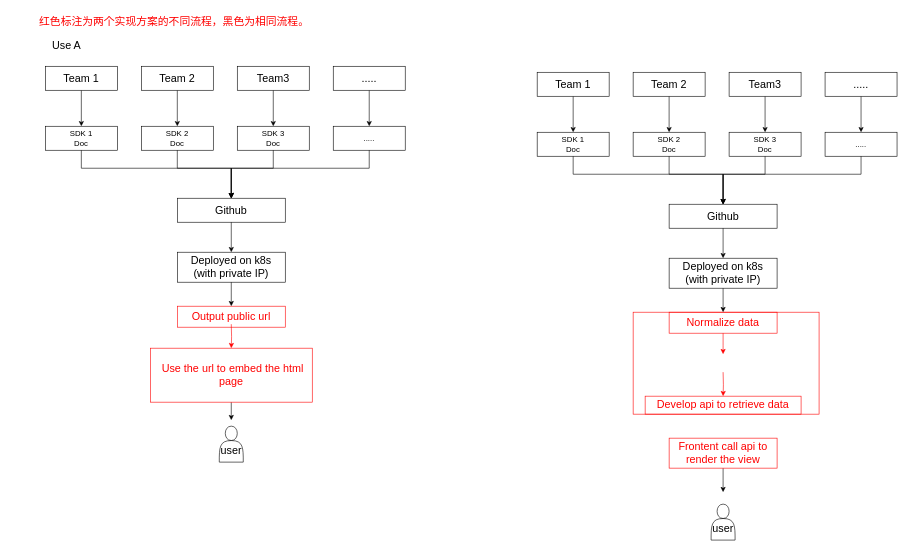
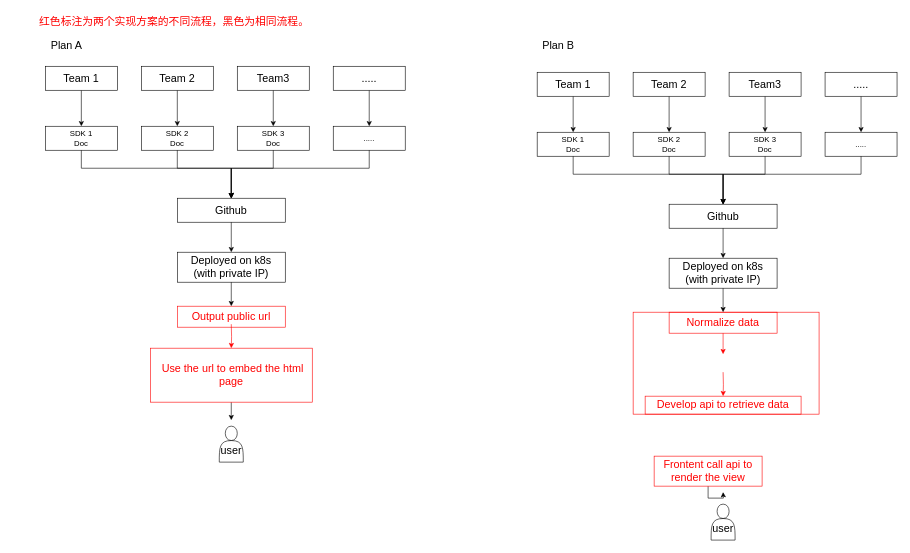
  <mxCell id="0" />
  <mxCell id="1" parent="0" />
  <mxCell id="2" value="红色标注为两个实现方案的不同流程，黑色为相同流程。" style="text;html=1;strokeColor=none;fillColor=none;align=center;verticalAlign=middle;whiteSpace=wrap;rounded=0;fontColor=#FF0000;fontSize=18;" vertex="1" parent="1"><mxGeometry x="20" y="20" width="540" height="30" as="geometry" /></mxCell>
  <mxCell id="3" value="" style="group" vertex="1" connectable="0" parent="1"><mxGeometry x="895" y="60" width="600" height="840" as="geometry" /></mxCell>
  <mxCell id="4" value="" style="rounded=0;whiteSpace=wrap;html=1;fillColor=none;strokeColor=#FF0000;fontColor=#FF0000;fontSize=18;" parent="3" vertex="1"><mxGeometry x="160" y="460" width="310" height="170" as="geometry" /></mxCell>
  <mxCell id="5" value="SDK 1&lt;br style=&quot;font-size: 13px;&quot;&gt;Doc" style="whiteSpace=wrap;html=1;fontSize=13;glass=0;strokeWidth=1;shadow=0;" parent="3" vertex="1"><mxGeometry y="160" width="120" height="40" as="geometry" /></mxCell>
  <mxCell id="6" value="SDK 2&lt;br style=&quot;font-size: 13px;&quot;&gt;Doc" style="whiteSpace=wrap;html=1;fontSize=13;glass=0;strokeWidth=1;shadow=0;" parent="3" vertex="1"><mxGeometry x="160" y="160" width="120" height="40" as="geometry" /></mxCell>
  <mxCell id="7" value="SDK 3&lt;br style=&quot;font-size: 13px;&quot;&gt;Doc" style="whiteSpace=wrap;html=1;fontSize=13;glass=0;strokeWidth=1;shadow=0;" parent="3" vertex="1"><mxGeometry x="320" y="160" width="120" height="40" as="geometry" /></mxCell>
  <mxCell id="8" value="....." style="whiteSpace=wrap;html=1;fontSize=13;glass=0;strokeWidth=1;shadow=0;" parent="3" vertex="1"><mxGeometry x="480" y="160" width="120" height="40" as="geometry" /></mxCell>
  <mxCell id="9" value="&lt;br style=&quot;font-size: 18px;&quot;&gt;user" style="shape=actor;whiteSpace=wrap;html=1;fontSize=18;" parent="3" vertex="1"><mxGeometry x="290" y="780" width="40" height="60" as="geometry" /></mxCell>
+ <mxCell id="10" value="Plan B" style="text;html=1;resizable=0;autosize=1;align=center;verticalAlign=middle;points=[];fillColor=none;strokeColor=none;rounded=0;fontSize=18;" parent="3" vertex="1"><mxGeometry width="70" height="30" as="geometry" /></mxCell>
  <mxCell id="11" style="edgeStyle=orthogonalEdgeStyle;rounded=0;orthogonalLoop=1;jettySize=auto;html=1;entryX=0.5;entryY=0;entryDx=0;entryDy=0;fontSize=18;" parent="3" source="12" target="6" edge="1"><mxGeometry relative="1" as="geometry" /></mxCell>
  <mxCell id="12" value="Team 2" style="whiteSpace=wrap;html=1;fontSize=18;glass=0;strokeWidth=1;shadow=0;" parent="3" vertex="1"><mxGeometry x="160" y="60" width="120" height="40" as="geometry" /></mxCell>
  <mxCell id="13" style="edgeStyle=orthogonalEdgeStyle;rounded=0;orthogonalLoop=1;jettySize=auto;html=1;entryX=0.5;entryY=0;entryDx=0;entryDy=0;fontSize=18;" parent="3" source="14" target="5" edge="1"><mxGeometry relative="1" as="geometry" /></mxCell>
  <mxCell id="14" value="Team 1" style="whiteSpace=wrap;html=1;fontSize=18;glass=0;strokeWidth=1;shadow=0;" parent="3" vertex="1"><mxGeometry y="60" width="120" height="40" as="geometry" /></mxCell>
  <mxCell id="15" style="edgeStyle=orthogonalEdgeStyle;rounded=0;orthogonalLoop=1;jettySize=auto;html=1;entryX=0.5;entryY=0;entryDx=0;entryDy=0;fontSize=18;" parent="3" source="16" target="7" edge="1"><mxGeometry relative="1" as="geometry" /></mxCell>
  <mxCell id="16" value="Team3" style="whiteSpace=wrap;html=1;fontSize=18;glass=0;strokeWidth=1;shadow=0;" parent="3" vertex="1"><mxGeometry x="320" y="60" width="120" height="40" as="geometry" /></mxCell>
  <mxCell id="17" style="edgeStyle=orthogonalEdgeStyle;rounded=0;orthogonalLoop=1;jettySize=auto;html=1;entryX=0.5;entryY=0;entryDx=0;entryDy=0;fontSize=18;" parent="3" source="18" target="8" edge="1"><mxGeometry relative="1" as="geometry" /></mxCell>
  <mxCell id="18" value="....." style="whiteSpace=wrap;html=1;fontSize=18;glass=0;strokeWidth=1;shadow=0;" parent="3" vertex="1"><mxGeometry x="480" y="60" width="120" height="40" as="geometry" /></mxCell>
  <mxCell id="19" value="Github" style="rounded=0;whiteSpace=wrap;html=1;fontSize=18;" parent="3" vertex="1"><mxGeometry x="220" y="280" width="180" height="40" as="geometry" /></mxCell>
  <mxCell id="20" style="edgeStyle=orthogonalEdgeStyle;rounded=0;orthogonalLoop=1;jettySize=auto;html=1;fontSize=18;" parent="3" source="5" target="19" edge="1"><mxGeometry relative="1" as="geometry"><Array as="points"><mxPoint x="60" y="230" /><mxPoint x="310" y="230" /></Array></mxGeometry></mxCell>
  <mxCell id="21" style="edgeStyle=orthogonalEdgeStyle;rounded=0;orthogonalLoop=1;jettySize=auto;html=1;entryX=0.5;entryY=0;entryDx=0;entryDy=0;fontSize=18;" parent="3" source="6" target="19" edge="1"><mxGeometry relative="1" as="geometry"><Array as="points"><mxPoint x="220" y="230" /><mxPoint x="310" y="230" /></Array></mxGeometry></mxCell>
  <mxCell id="22" style="edgeStyle=orthogonalEdgeStyle;rounded=0;orthogonalLoop=1;jettySize=auto;html=1;entryX=0.5;entryY=0;entryDx=0;entryDy=0;fontSize=18;" parent="3" source="7" target="19" edge="1"><mxGeometry relative="1" as="geometry"><Array as="points"><mxPoint x="380" y="230" /><mxPoint x="310" y="230" /></Array></mxGeometry></mxCell>
  <mxCell id="23" style="edgeStyle=orthogonalEdgeStyle;rounded=0;orthogonalLoop=1;jettySize=auto;html=1;entryX=0.5;entryY=0;entryDx=0;entryDy=0;fontSize=18;" parent="3" source="8" target="19" edge="1"><mxGeometry relative="1" as="geometry"><Array as="points"><mxPoint x="540" y="230" /><mxPoint x="310" y="230" /></Array></mxGeometry></mxCell>
  <mxCell id="24" value="Deployed on k8s &lt;br style=&quot;font-size: 18px;&quot;&gt;(with private IP)" style="rounded=0;whiteSpace=wrap;html=1;fontSize=18;" parent="3" vertex="1"><mxGeometry x="220" y="370" width="180" height="50" as="geometry" /></mxCell>
  <mxCell id="25" style="edgeStyle=orthogonalEdgeStyle;rounded=0;orthogonalLoop=1;jettySize=auto;html=1;entryX=0.5;entryY=0;entryDx=0;entryDy=0;fontSize=18;" parent="3" source="19" target="24" edge="1"><mxGeometry relative="1" as="geometry" /></mxCell>
  <mxCell id="26" style="edgeStyle=orthogonalEdgeStyle;rounded=0;orthogonalLoop=1;jettySize=auto;html=1;fontSize=18;" parent="3" source="27" edge="1"><mxGeometry relative="1" as="geometry"><mxPoint x="310" y="760" as="targetPoint" /></mxGeometry></mxCell>
- <mxCell id="27" value="Frontent call api to&lt;br style=&quot;font-size: 18px;&quot;&gt;render the view" style="rounded=0;whiteSpace=wrap;html=1;fontSize=18;strokeColor=#FF0000;fontColor=#FF0000;" parent="3" vertex="1"><mxGeometry x="220" y="670" width="180" height="50" as="geometry" /></mxCell>
+ <mxCell id="27" value="Frontent call api to&lt;br style=&quot;font-size: 18px;&quot;&gt;render the view" style="rounded=0;whiteSpace=wrap;html=1;fontSize=18;strokeColor=#FF0000;fontColor=#FF0000;" parent="3" vertex="1"><mxGeometry x="195" y="700" width="180" height="50" as="geometry" /></mxCell>
  <mxCell id="28" style="edgeStyle=orthogonalEdgeStyle;rounded=0;orthogonalLoop=1;jettySize=auto;html=1;fontSize=18;strokeColor=#FF0000;" parent="3" source="29" edge="1"><mxGeometry relative="1" as="geometry"><mxPoint x="310" y="530" as="targetPoint" /></mxGeometry></mxCell>
  <mxCell id="29" value="Normalize data" style="text;html=1;strokeColor=#FF0000;fillColor=none;align=center;verticalAlign=middle;whiteSpace=wrap;rounded=0;fontSize=18;fontColor=#FF0000;" parent="3" vertex="1"><mxGeometry x="220" y="460" width="180" height="35" as="geometry" /></mxCell>
  <mxCell id="30" style="edgeStyle=orthogonalEdgeStyle;rounded=0;orthogonalLoop=1;jettySize=auto;html=1;entryX=0.5;entryY=0;entryDx=0;entryDy=0;fontSize=18;" parent="3" source="24" target="29" edge="1"><mxGeometry relative="1" as="geometry" /></mxCell>
  <mxCell id="31" style="edgeStyle=orthogonalEdgeStyle;rounded=0;orthogonalLoop=1;jettySize=auto;html=1;fontSize=18;strokeColor=#FF0000;" parent="3" target="32" edge="1"><mxGeometry relative="1" as="geometry"><mxPoint x="310" y="560" as="sourcePoint" /></mxGeometry></mxCell>
  <mxCell id="32" value="Develop api to&amp;nbsp;retrieve data" style="text;html=1;strokeColor=#FF0000;fillColor=none;align=center;verticalAlign=middle;whiteSpace=wrap;rounded=0;fontSize=18;fontColor=#FF0000;" parent="3" vertex="1"><mxGeometry x="180" y="600" width="260" height="30" as="geometry" /></mxCell>
  <mxCell id="33" value="" style="group" vertex="1" connectable="0" parent="1"><mxGeometry x="75" y="60" width="600" height="710" as="geometry" /></mxCell>
- <mxCell id="34" value="Use A" style="text;html=1;resizable=0;autosize=1;align=center;verticalAlign=middle;points=[];fillColor=none;strokeColor=none;rounded=0;fontSize=18;" parent="33" vertex="1"><mxGeometry width="70" height="30" as="geometry" /></mxCell>
+ <mxCell id="34" value="Plan A" style="text;html=1;resizable=0;autosize=1;align=center;verticalAlign=middle;points=[];fillColor=none;strokeColor=none;rounded=0;fontSize=18;" parent="33" vertex="1"><mxGeometry width="70" height="30" as="geometry" /></mxCell>
  <mxCell id="35" value="" style="group" vertex="1" connectable="0" parent="33"><mxGeometry y="50" width="600" height="660" as="geometry" /></mxCell>
  <mxCell id="36" value="SDK 1&lt;br style=&quot;font-size: 13px;&quot;&gt;Doc" style="whiteSpace=wrap;html=1;fontSize=13;glass=0;strokeWidth=1;shadow=0;" parent="35" vertex="1"><mxGeometry y="100" width="120" height="40" as="geometry" /></mxCell>
  <mxCell id="37" value="SDK 2&lt;br style=&quot;font-size: 13px;&quot;&gt;Doc" style="whiteSpace=wrap;html=1;fontSize=13;glass=0;strokeWidth=1;shadow=0;" parent="35" vertex="1"><mxGeometry x="160" y="100" width="120" height="40" as="geometry" /></mxCell>
  <mxCell id="38" value="SDK 3&lt;br style=&quot;font-size: 13px;&quot;&gt;Doc" style="whiteSpace=wrap;html=1;fontSize=13;glass=0;strokeWidth=1;shadow=0;" parent="35" vertex="1"><mxGeometry x="320" y="100" width="120" height="40" as="geometry" /></mxCell>
  <mxCell id="39" value="....." style="whiteSpace=wrap;html=1;fontSize=13;glass=0;strokeWidth=1;shadow=0;" parent="35" vertex="1"><mxGeometry x="480" y="100" width="120" height="40" as="geometry" /></mxCell>
  <mxCell id="40" value="&lt;br style=&quot;font-size: 18px;&quot;&gt;user" style="shape=actor;whiteSpace=wrap;html=1;fontSize=18;" parent="35" vertex="1"><mxGeometry x="290" y="600" width="40" height="60" as="geometry" /></mxCell>
  <mxCell id="41" style="edgeStyle=orthogonalEdgeStyle;rounded=0;orthogonalLoop=1;jettySize=auto;html=1;entryX=0.5;entryY=0;entryDx=0;entryDy=0;fontSize=18;" parent="35" source="42" target="37" edge="1"><mxGeometry relative="1" as="geometry" /></mxCell>
  <mxCell id="42" value="Team 2" style="whiteSpace=wrap;html=1;fontSize=18;glass=0;strokeWidth=1;shadow=0;" parent="35" vertex="1"><mxGeometry x="160" width="120" height="40" as="geometry" /></mxCell>
  <mxCell id="43" style="edgeStyle=orthogonalEdgeStyle;rounded=0;orthogonalLoop=1;jettySize=auto;html=1;entryX=0.5;entryY=0;entryDx=0;entryDy=0;fontSize=18;" parent="35" source="44" target="36" edge="1"><mxGeometry relative="1" as="geometry" /></mxCell>
  <mxCell id="44" value="Team 1" style="whiteSpace=wrap;html=1;fontSize=18;glass=0;strokeWidth=1;shadow=0;" parent="35" vertex="1"><mxGeometry width="120" height="40" as="geometry" /></mxCell>
  <mxCell id="45" style="edgeStyle=orthogonalEdgeStyle;rounded=0;orthogonalLoop=1;jettySize=auto;html=1;entryX=0.5;entryY=0;entryDx=0;entryDy=0;fontSize=18;" parent="35" source="46" target="38" edge="1"><mxGeometry relative="1" as="geometry" /></mxCell>
  <mxCell id="46" value="Team3" style="whiteSpace=wrap;html=1;fontSize=18;glass=0;strokeWidth=1;shadow=0;" parent="35" vertex="1"><mxGeometry x="320" width="120" height="40" as="geometry" /></mxCell>
  <mxCell id="47" style="edgeStyle=orthogonalEdgeStyle;rounded=0;orthogonalLoop=1;jettySize=auto;html=1;entryX=0.5;entryY=0;entryDx=0;entryDy=0;fontSize=18;" parent="35" source="48" target="39" edge="1"><mxGeometry relative="1" as="geometry" /></mxCell>
  <mxCell id="48" value="....." style="whiteSpace=wrap;html=1;fontSize=18;glass=0;strokeWidth=1;shadow=0;" parent="35" vertex="1"><mxGeometry x="480" width="120" height="40" as="geometry" /></mxCell>
  <mxCell id="49" value="Github" style="rounded=0;whiteSpace=wrap;html=1;fontSize=18;" parent="35" vertex="1"><mxGeometry x="220" y="220" width="180" height="40" as="geometry" /></mxCell>
  <mxCell id="50" style="edgeStyle=orthogonalEdgeStyle;rounded=0;orthogonalLoop=1;jettySize=auto;html=1;fontSize=18;" parent="35" source="36" target="49" edge="1"><mxGeometry relative="1" as="geometry"><Array as="points"><mxPoint x="60" y="170" /><mxPoint x="310" y="170" /></Array></mxGeometry></mxCell>
  <mxCell id="51" style="edgeStyle=orthogonalEdgeStyle;rounded=0;orthogonalLoop=1;jettySize=auto;html=1;entryX=0.5;entryY=0;entryDx=0;entryDy=0;fontSize=18;" parent="35" source="37" target="49" edge="1"><mxGeometry relative="1" as="geometry"><Array as="points"><mxPoint x="220" y="170" /><mxPoint x="310" y="170" /></Array></mxGeometry></mxCell>
  <mxCell id="52" style="edgeStyle=orthogonalEdgeStyle;rounded=0;orthogonalLoop=1;jettySize=auto;html=1;entryX=0.5;entryY=0;entryDx=0;entryDy=0;fontSize=18;" parent="35" source="38" target="49" edge="1"><mxGeometry relative="1" as="geometry"><Array as="points"><mxPoint x="380" y="170" /><mxPoint x="310" y="170" /></Array></mxGeometry></mxCell>
  <mxCell id="53" style="edgeStyle=orthogonalEdgeStyle;rounded=0;orthogonalLoop=1;jettySize=auto;html=1;entryX=0.5;entryY=0;entryDx=0;entryDy=0;fontSize=18;" parent="35" source="39" target="49" edge="1"><mxGeometry relative="1" as="geometry"><Array as="points"><mxPoint x="540" y="170" /><mxPoint x="310" y="170" /></Array></mxGeometry></mxCell>
  <mxCell id="54" value="Deployed on k8s &lt;br style=&quot;font-size: 18px;&quot;&gt;(with private IP)" style="rounded=0;whiteSpace=wrap;html=1;fontSize=18;" parent="35" vertex="1"><mxGeometry x="220" y="310" width="180" height="50" as="geometry" /></mxCell>
  <mxCell id="55" style="edgeStyle=orthogonalEdgeStyle;rounded=0;orthogonalLoop=1;jettySize=auto;html=1;entryX=0.5;entryY=0;entryDx=0;entryDy=0;fontSize=18;" parent="35" source="49" target="54" edge="1"><mxGeometry relative="1" as="geometry" /></mxCell>
  <mxCell id="56" style="edgeStyle=orthogonalEdgeStyle;rounded=0;orthogonalLoop=1;jettySize=auto;html=1;fontSize=18;" parent="35" source="57" edge="1"><mxGeometry relative="1" as="geometry"><mxPoint x="310" y="590" as="targetPoint" /></mxGeometry></mxCell>
  <mxCell id="57" value="&amp;nbsp;Use the url to embed the html page" style="rounded=0;whiteSpace=wrap;html=1;fontSize=18;strokeColor=#FF0000;fontColor=#FF0000;" parent="35" vertex="1"><mxGeometry x="175" y="470" width="270" height="90" as="geometry" /></mxCell>
  <mxCell id="58" value="Output public url" style="text;html=1;strokeColor=#FF0000;fillColor=none;align=center;verticalAlign=middle;whiteSpace=wrap;rounded=0;fontSize=18;fontColor=#FF0000;" parent="35" vertex="1"><mxGeometry x="220" y="400" width="180" height="35" as="geometry" /></mxCell>
  <mxCell id="59" style="edgeStyle=orthogonalEdgeStyle;rounded=0;orthogonalLoop=1;jettySize=auto;html=1;entryX=0.5;entryY=0;entryDx=0;entryDy=0;fontSize=18;" parent="35" source="54" target="58" edge="1"><mxGeometry relative="1" as="geometry" /></mxCell>
  <mxCell id="60" style="edgeStyle=orthogonalEdgeStyle;rounded=0;orthogonalLoop=1;jettySize=auto;html=1;entryX=0.5;entryY=0;entryDx=0;entryDy=0;fontSize=18;strokeColor=#FF0000;" parent="35" target="57" edge="1"><mxGeometry relative="1" as="geometry"><mxPoint x="310.0" y="430.0" as="sourcePoint" /></mxGeometry></mxCell>
